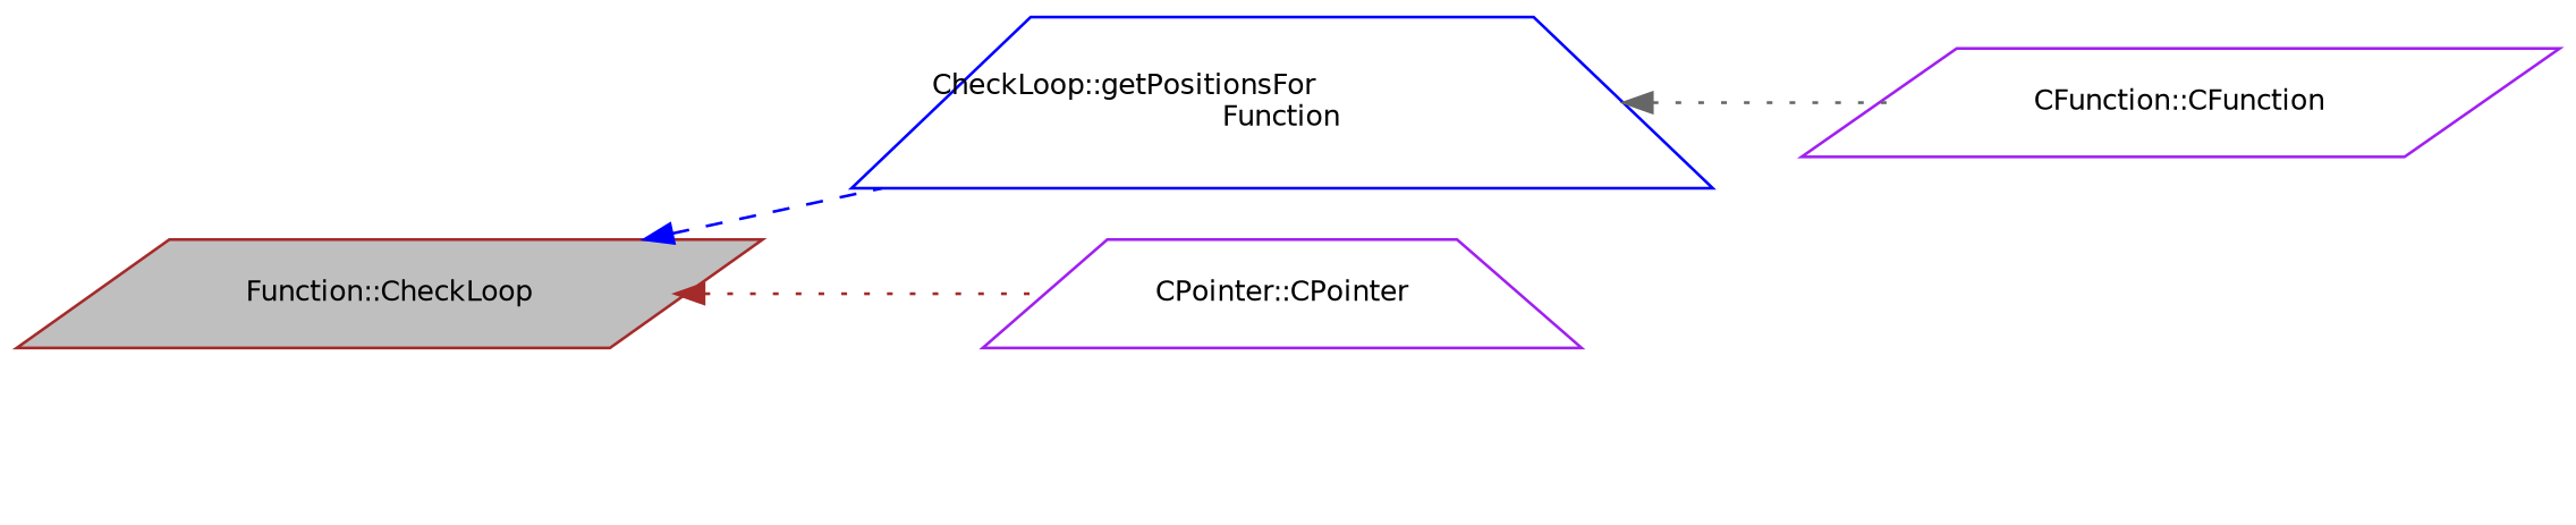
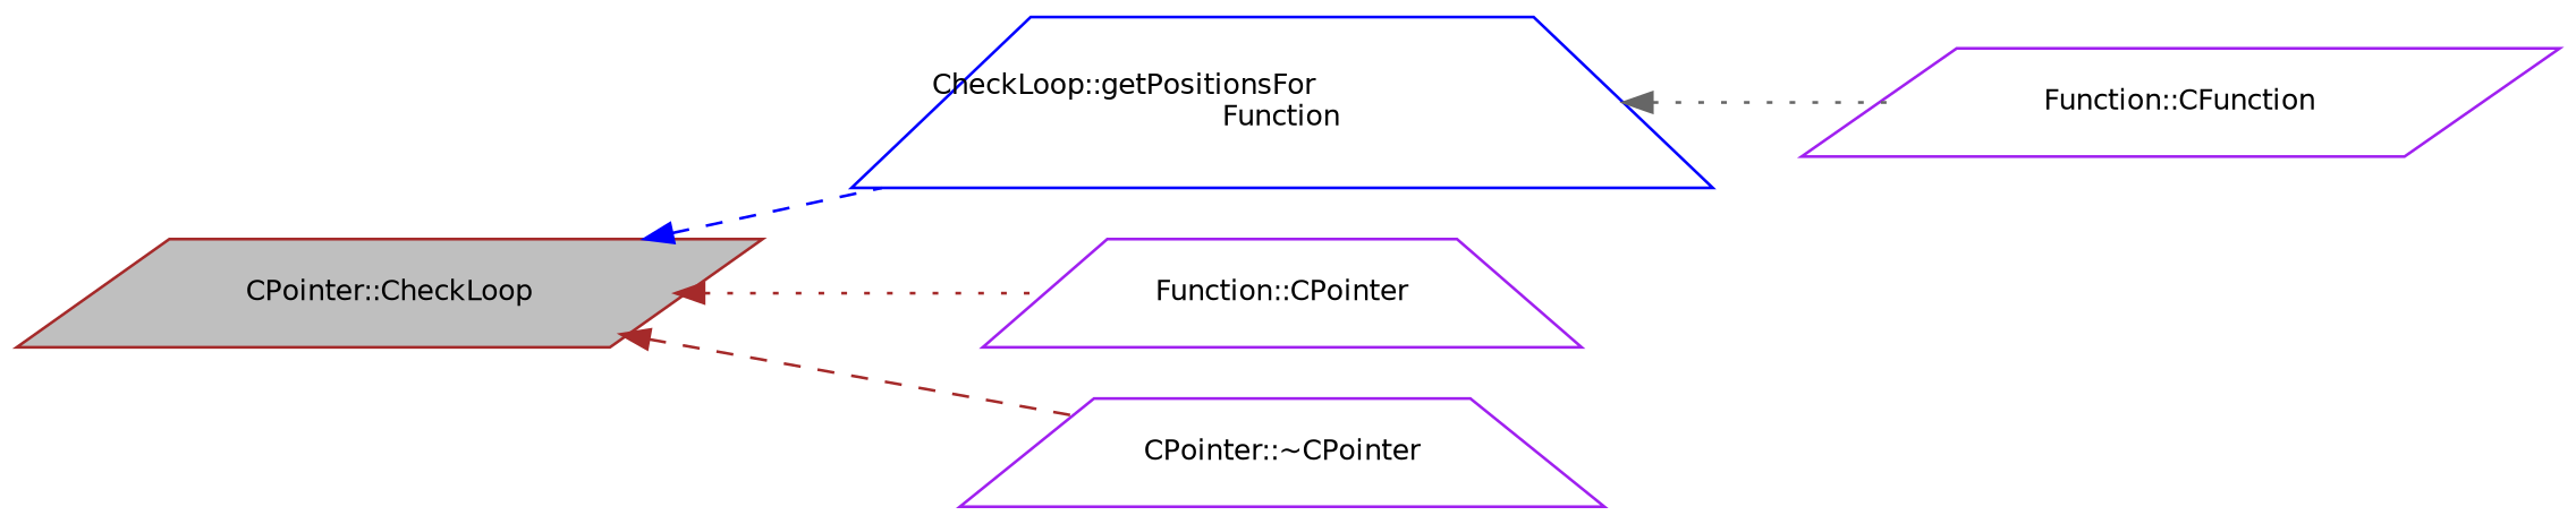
  digraph {
    rankdir=LR
    node [color=purple fillcolor=white fontname=Helvetica fontsize=10 shape=trapezium style=filled]
    edge [color=brown dir=back fontname=Helvetica fontsize=10 labelfontname=Helvetica labelfontsize=10 style=dashed]
-   n1 [color=brown fillcolor=grey75 fontcolor=black height=0.2 label="Function::CheckLoop" shape=parallelogram width=0.4]
+   n1 [color=brown fillcolor=grey75 fontcolor=black height=0.2 label="CPointer::CheckLoop" shape=parallelogram width=0.4]
    n2 [color=blue height=0.2 label="CheckLoop::getPositionsFor\lFunction" width=0.4]
-   n3 [height=0.2 label="CPointer::CPointer" width=0.4]
-   n5 [height=0.2 label="CFunction::CFunction" shape=parallelogram width=0.4]
+   n3 [height=0.2 label="Function::CPointer" width=0.4]
+   n4 [height=0.2 label="CPointer::~CPointer" width=0.4]
+   n5 [height=0.2 label="Function::CFunction" shape=parallelogram width=0.4]
    n1 -> n2 [color=blue]
    n1 -> n3 [style=dotted]
+   n1 -> n4
    n2 -> n5 [color=gray40 style=dotted]
  }
